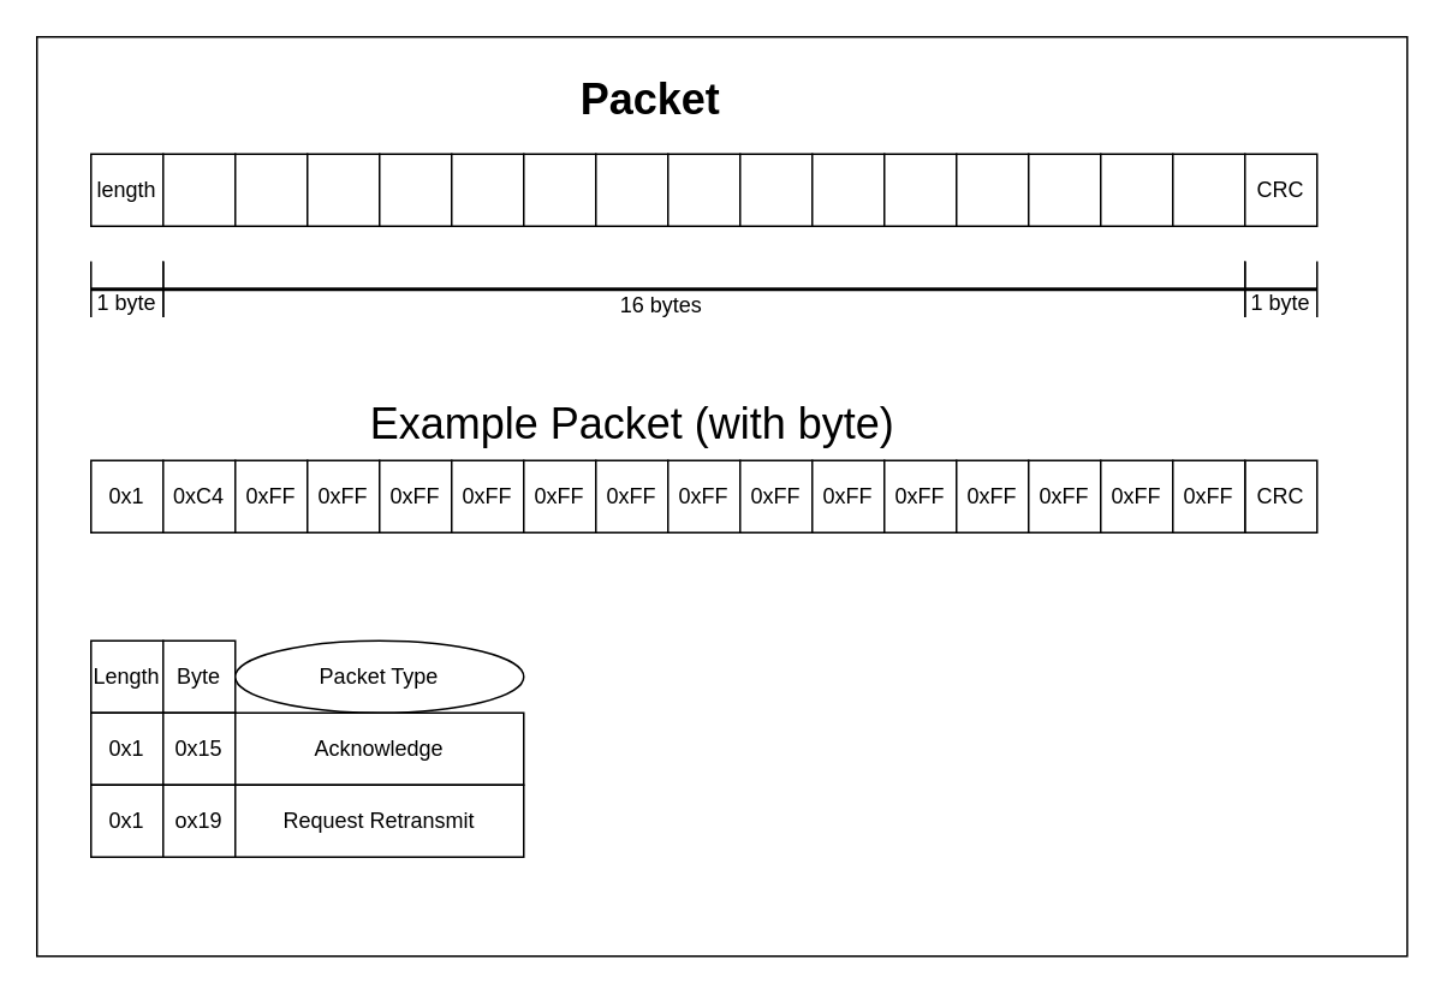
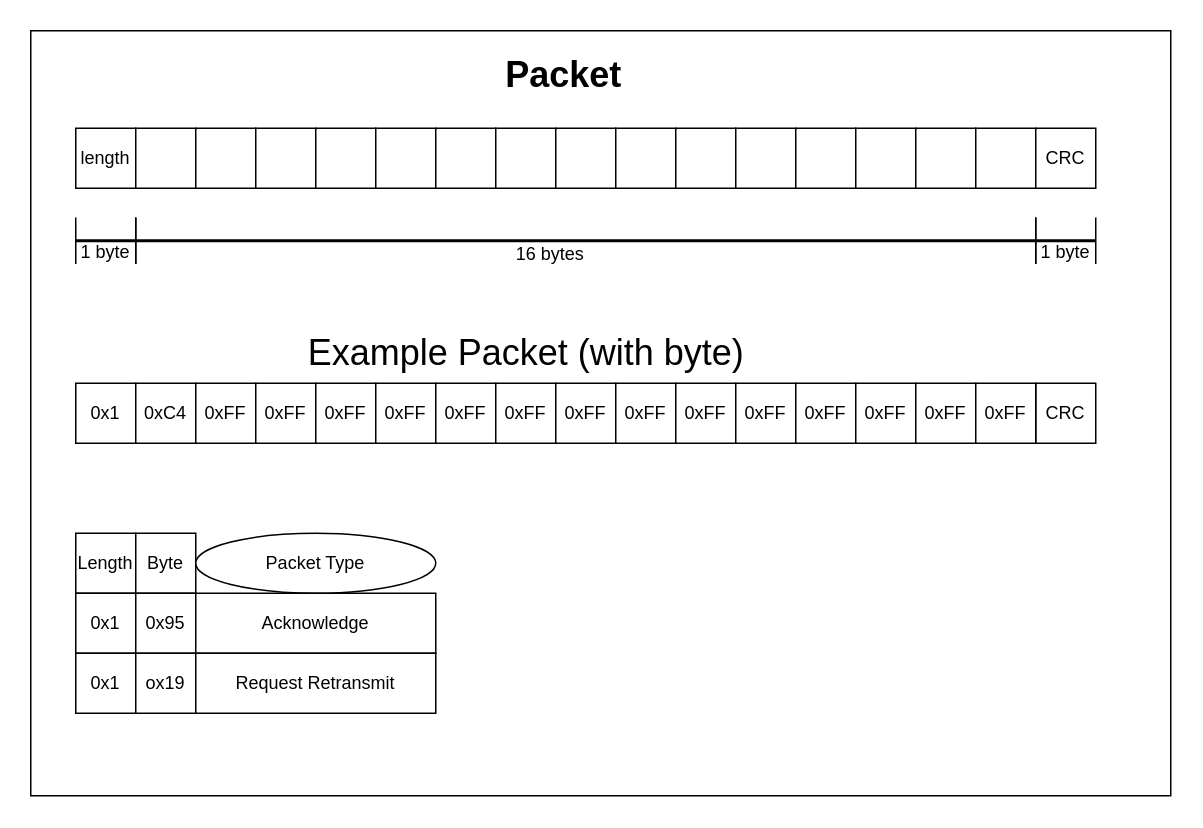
  <mxCell id="0" />
  <mxCell id="1" parent="0" />
  <mxCell id="2" value="" style="rounded=0;whiteSpace=wrap;html=1;" vertex="1" parent="1"><mxGeometry x="20" y="20" width="760" height="510" as="geometry" /></mxCell>
  <mxCell id="3" value="length" style="whiteSpace=wrap;html=1;aspect=fixed;" vertex="1" parent="1"><mxGeometry x="50" y="85" width="40" height="40" as="geometry" /></mxCell>
  <mxCell id="4" value="" style="whiteSpace=wrap;html=1;aspect=fixed;" vertex="1" parent="1"><mxGeometry x="90" y="85" width="40" height="40" as="geometry" /></mxCell>
  <mxCell id="5" value="" style="whiteSpace=wrap;html=1;aspect=fixed;" vertex="1" parent="1"><mxGeometry x="130" y="85" width="40" height="40" as="geometry" /></mxCell>
  <mxCell id="6" value="" style="whiteSpace=wrap;html=1;aspect=fixed;" vertex="1" parent="1"><mxGeometry x="170" y="85" width="40" height="40" as="geometry" /></mxCell>
  <mxCell id="7" value="" style="whiteSpace=wrap;html=1;aspect=fixed;" vertex="1" parent="1"><mxGeometry x="210" y="85" width="40" height="40" as="geometry" /></mxCell>
  <mxCell id="8" value="" style="whiteSpace=wrap;html=1;aspect=fixed;" vertex="1" parent="1"><mxGeometry x="250" y="85" width="40" height="40" as="geometry" /></mxCell>
  <mxCell id="9" value="" style="whiteSpace=wrap;html=1;aspect=fixed;" vertex="1" parent="1"><mxGeometry x="290" y="85" width="40" height="40" as="geometry" /></mxCell>
  <mxCell id="10" value="" style="whiteSpace=wrap;html=1;aspect=fixed;" vertex="1" parent="1"><mxGeometry x="330" y="85" width="40" height="40" as="geometry" /></mxCell>
  <mxCell id="11" value="" style="whiteSpace=wrap;html=1;aspect=fixed;" vertex="1" parent="1"><mxGeometry x="370" y="85" width="40" height="40" as="geometry" /></mxCell>
  <mxCell id="12" value="" style="whiteSpace=wrap;html=1;aspect=fixed;" vertex="1" parent="1"><mxGeometry x="410" y="85" width="40" height="40" as="geometry" /></mxCell>
  <mxCell id="13" value="" style="whiteSpace=wrap;html=1;aspect=fixed;" vertex="1" parent="1"><mxGeometry x="450" y="85" width="40" height="40" as="geometry" /></mxCell>
  <mxCell id="14" value="" style="whiteSpace=wrap;html=1;aspect=fixed;" vertex="1" parent="1"><mxGeometry x="490" y="85" width="40" height="40" as="geometry" /></mxCell>
  <mxCell id="15" value="" style="whiteSpace=wrap;html=1;aspect=fixed;" vertex="1" parent="1"><mxGeometry x="530" y="85" width="40" height="40" as="geometry" /></mxCell>
  <mxCell id="16" value="" style="whiteSpace=wrap;html=1;aspect=fixed;" vertex="1" parent="1"><mxGeometry x="570" y="85" width="40" height="40" as="geometry" /></mxCell>
  <mxCell id="17" value="" style="whiteSpace=wrap;html=1;aspect=fixed;" vertex="1" parent="1"><mxGeometry x="610" y="85" width="40" height="40" as="geometry" /></mxCell>
  <mxCell id="18" value="" style="whiteSpace=wrap;html=1;aspect=fixed;" vertex="1" parent="1"><mxGeometry x="650" y="85" width="40" height="40" as="geometry" /></mxCell>
  <mxCell id="19" value="CRC" style="whiteSpace=wrap;html=1;aspect=fixed;" vertex="1" parent="1"><mxGeometry x="690" y="85" width="40" height="40" as="geometry" /></mxCell>
  <mxCell id="20" value="" style="line;strokeWidth=2;html=1;" vertex="1" parent="1"><mxGeometry x="50" y="155" width="680" height="10" as="geometry" /></mxCell>
  <mxCell id="21" value="&lt;br&gt;1 byte" style="shape=partialRectangle;whiteSpace=wrap;html=1;bottom=0;top=0;fillColor=none;" vertex="1" parent="1"><mxGeometry x="50" y="145" width="40" height="30" as="geometry" /></mxCell>
  <mxCell id="22" value="&lt;br&gt;1 byte" style="shape=partialRectangle;whiteSpace=wrap;html=1;bottom=0;top=0;fillColor=none;" vertex="1" parent="1"><mxGeometry x="690" y="145" width="40" height="30" as="geometry" /></mxCell>
  <mxCell id="23" value="" style="shape=partialRectangle;whiteSpace=wrap;html=1;bottom=0;top=0;fillColor=none;" vertex="1" parent="1"><mxGeometry x="90" y="145" width="600" height="30" as="geometry" /></mxCell>
  <mxCell id="24" value="16 bytes" style="verticalLabelPosition=bottom;verticalAlign=top;html=1;shadow=0;dashed=0;strokeWidth=1;shape=mxgraph.android.textSelHandles;fillColor=#33b5e5;strokeColor=#0099cc;" vertex="1" parent="1"><mxGeometry x="281.2" y="155" width="168.8" as="geometry" /></mxCell>
- <mxCell id="25" value="Packet" style="text;strokeColor=none;fillColor=none;html=1;fontSize=24;fontStyle=1;verticalAlign=middle;align=center;" vertex="1" parent="1"><mxGeometry x="310" y="35" width="100" height="40" as="geometry" /></mxCell>
+ <mxCell id="25" value="Packet" style="text;strokeColor=none;fillColor=none;html=1;fontSize=24;fontStyle=1;verticalAlign=middle;align=center;" vertex="1" parent="1"><mxGeometry x="325" y="30" width="100" height="40" as="geometry" /></mxCell>
  <mxCell id="26" value="0x1" style="whiteSpace=wrap;html=1;aspect=fixed;" vertex="1" parent="1"><mxGeometry x="50" y="255" width="40" height="40" as="geometry" /></mxCell>
  <mxCell id="27" value="0xC4" style="whiteSpace=wrap;html=1;aspect=fixed;" vertex="1" parent="1"><mxGeometry x="90" y="255" width="40" height="40" as="geometry" /></mxCell>
  <mxCell id="28" value="0xFF" style="whiteSpace=wrap;html=1;aspect=fixed;" vertex="1" parent="1"><mxGeometry x="130" y="255" width="40" height="40" as="geometry" /></mxCell>
  <mxCell id="29" value="CRC" style="whiteSpace=wrap;html=1;aspect=fixed;" vertex="1" parent="1"><mxGeometry x="690" y="255" width="40" height="40" as="geometry" /></mxCell>
  <mxCell id="30" value="0xFF" style="whiteSpace=wrap;html=1;aspect=fixed;" vertex="1" parent="1"><mxGeometry x="170" y="255" width="40" height="40" as="geometry" /></mxCell>
  <mxCell id="31" value="0xFF" style="whiteSpace=wrap;html=1;aspect=fixed;" vertex="1" parent="1"><mxGeometry x="210" y="255" width="40" height="40" as="geometry" /></mxCell>
  <mxCell id="32" value="0xFF" style="whiteSpace=wrap;html=1;aspect=fixed;" vertex="1" parent="1"><mxGeometry x="250" y="255" width="40" height="40" as="geometry" /></mxCell>
  <mxCell id="33" value="0xFF" style="whiteSpace=wrap;html=1;aspect=fixed;" vertex="1" parent="1"><mxGeometry x="290" y="255" width="40" height="40" as="geometry" /></mxCell>
  <mxCell id="34" value="0xFF" style="whiteSpace=wrap;html=1;aspect=fixed;" vertex="1" parent="1"><mxGeometry x="330" y="255" width="40" height="40" as="geometry" /></mxCell>
  <mxCell id="35" value="0xFF" style="whiteSpace=wrap;html=1;aspect=fixed;" vertex="1" parent="1"><mxGeometry x="370" y="255" width="40" height="40" as="geometry" /></mxCell>
  <mxCell id="36" value="0xFF" style="whiteSpace=wrap;html=1;aspect=fixed;" vertex="1" parent="1"><mxGeometry x="410" y="255" width="40" height="40" as="geometry" /></mxCell>
  <mxCell id="37" value="0xFF" style="whiteSpace=wrap;html=1;aspect=fixed;" vertex="1" parent="1"><mxGeometry x="450" y="255" width="40" height="40" as="geometry" /></mxCell>
  <mxCell id="38" value="0xFF" style="whiteSpace=wrap;html=1;aspect=fixed;" vertex="1" parent="1"><mxGeometry x="490" y="255" width="40" height="40" as="geometry" /></mxCell>
  <mxCell id="39" value="0xFF" style="whiteSpace=wrap;html=1;aspect=fixed;" vertex="1" parent="1"><mxGeometry x="530" y="255" width="40" height="40" as="geometry" /></mxCell>
  <mxCell id="40" value="0xFF" style="whiteSpace=wrap;html=1;aspect=fixed;" vertex="1" parent="1"><mxGeometry x="570" y="255" width="40" height="40" as="geometry" /></mxCell>
  <mxCell id="41" value="0xFF" style="whiteSpace=wrap;html=1;aspect=fixed;" vertex="1" parent="1"><mxGeometry x="610" y="255" width="40" height="40" as="geometry" /></mxCell>
  <mxCell id="42" value="0xFF" style="whiteSpace=wrap;html=1;aspect=fixed;" vertex="1" parent="1"><mxGeometry x="650" y="255" width="40" height="40" as="geometry" /></mxCell>
  <mxCell id="43" value="&lt;span style=&quot;font-weight: normal;&quot;&gt;Example Packet (with byte)&lt;/span&gt;" style="text;strokeColor=none;fillColor=none;html=1;fontSize=24;fontStyle=1;verticalAlign=middle;align=center;" vertex="1" parent="1"><mxGeometry x="300" y="215" width="100" height="40" as="geometry" /></mxCell>
  <mxCell id="44" value="Length" style="whiteSpace=wrap;html=1;aspect=fixed;" vertex="1" parent="1"><mxGeometry x="50" y="355" width="40" height="40" as="geometry" /></mxCell>
  <mxCell id="45" value="Byte" style="whiteSpace=wrap;html=1;aspect=fixed;" vertex="1" parent="1"><mxGeometry x="90" y="355" width="40" height="40" as="geometry" /></mxCell>
  <mxCell id="46" value="0x1" style="whiteSpace=wrap;html=1;aspect=fixed;" vertex="1" parent="1"><mxGeometry x="50" y="395" width="40" height="40" as="geometry" /></mxCell>
- <mxCell id="47" value="0x15" style="whiteSpace=wrap;html=1;aspect=fixed;" vertex="1" parent="1"><mxGeometry x="90" y="395" width="40" height="40" as="geometry" /></mxCell>
+ <mxCell id="47" value="0x95" style="whiteSpace=wrap;html=1;aspect=fixed;" vertex="1" parent="1"><mxGeometry x="90" y="395" width="40" height="40" as="geometry" /></mxCell>
  <mxCell id="48" value="0x1" style="whiteSpace=wrap;html=1;aspect=fixed;" vertex="1" parent="1"><mxGeometry x="50" y="435" width="40" height="40" as="geometry" /></mxCell>
  <mxCell id="49" value="ox19" style="whiteSpace=wrap;html=1;aspect=fixed;" vertex="1" parent="1"><mxGeometry x="90" y="435" width="40" height="40" as="geometry" /></mxCell>
  <mxCell id="50" value="Packet Type" style="ellipse;whiteSpace=wrap;html=1;" vertex="1" parent="1"><mxGeometry x="130" y="355" width="160" height="40" as="geometry" /></mxCell>
  <mxCell id="51" value="Acknowledge" style="rounded=0;whiteSpace=wrap;html=1;" vertex="1" parent="1"><mxGeometry x="130" y="395" width="160" height="40" as="geometry" /></mxCell>
  <mxCell id="52" value="Request Retransmit" style="rounded=0;whiteSpace=wrap;html=1;" vertex="1" parent="1"><mxGeometry x="130" y="435" width="160" height="40" as="geometry" /></mxCell>
